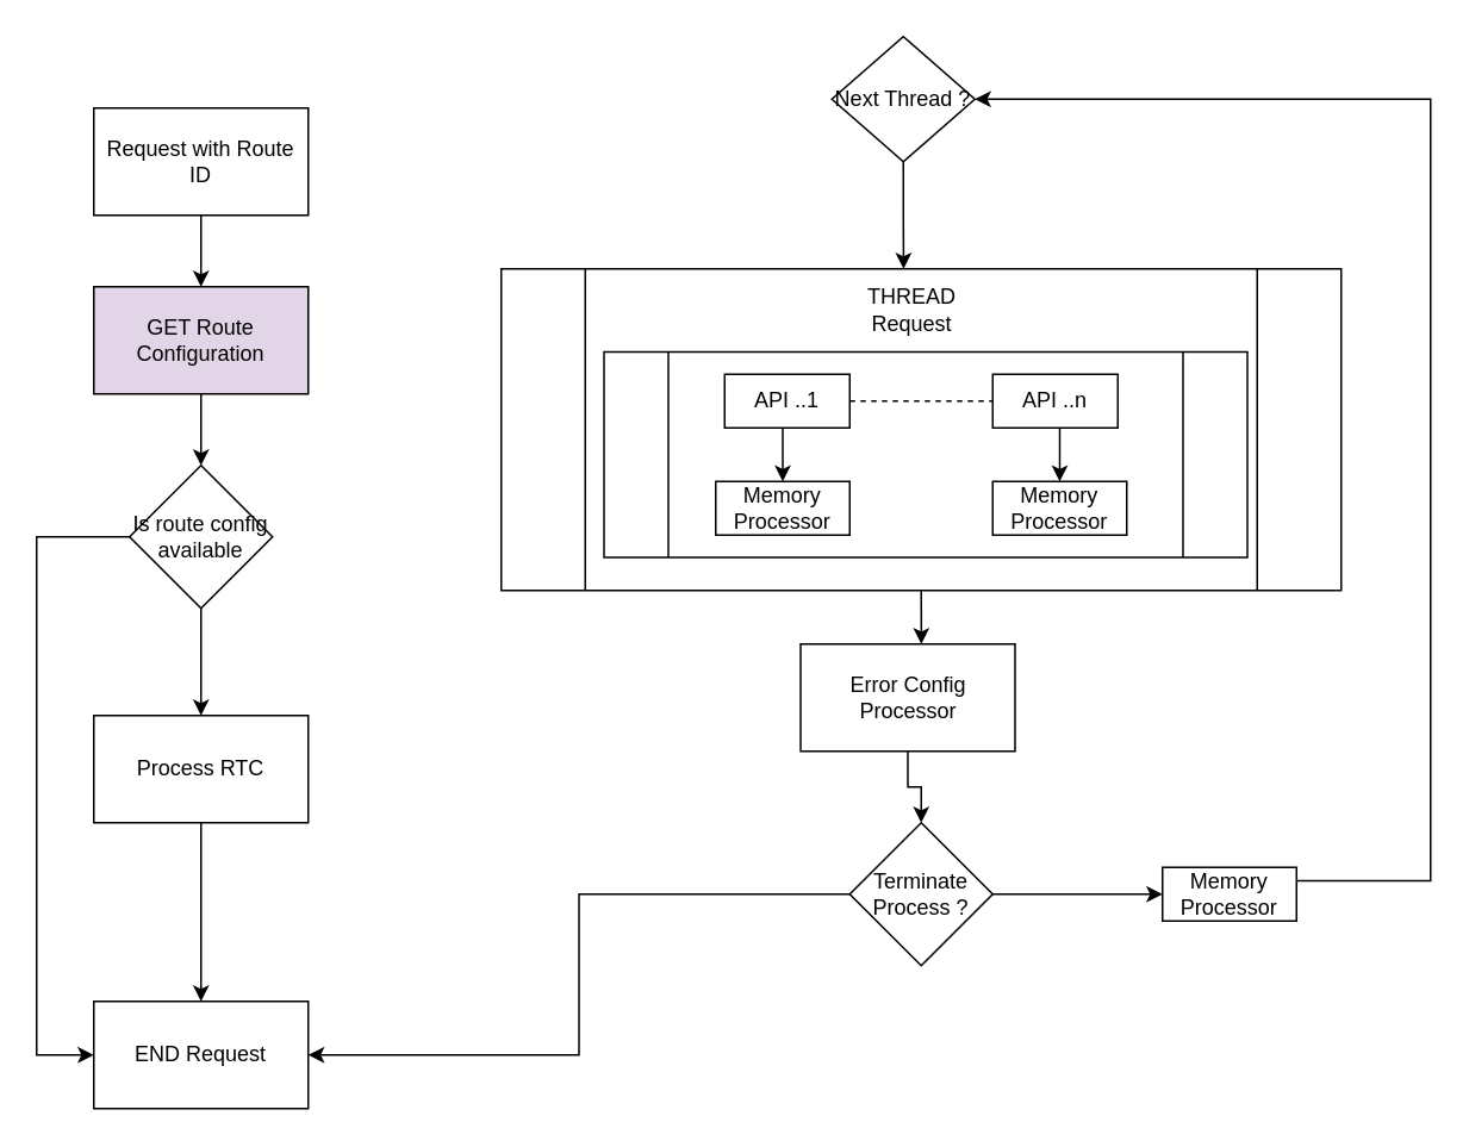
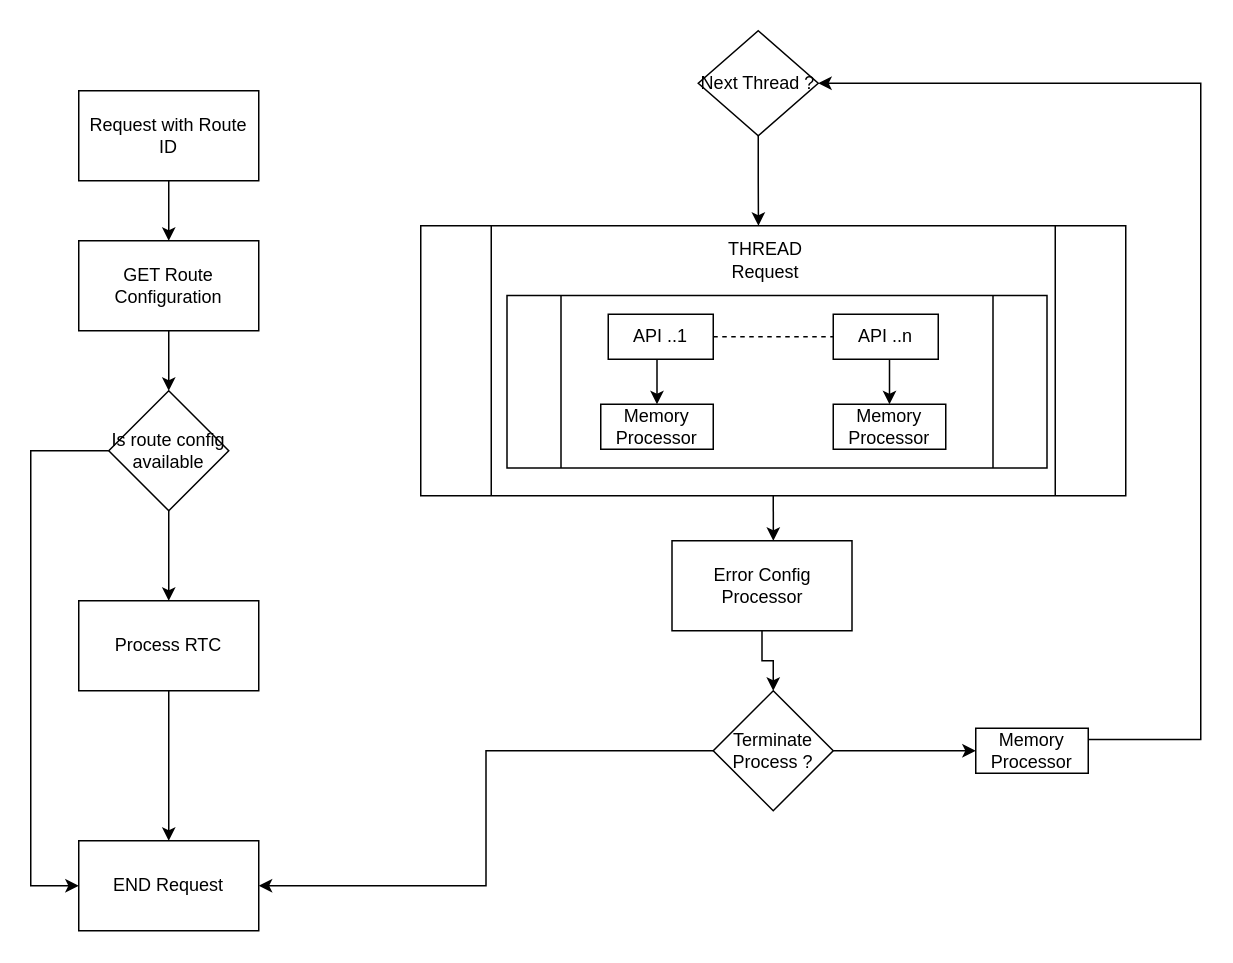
  <mxCell id="0" />
  <mxCell id="1" parent="0" />
  <mxCell id="2" style="edgeStyle=orthogonalEdgeStyle;rounded=0;orthogonalLoop=1;jettySize=auto;html=1;exitX=0.5;exitY=1;exitDx=0;exitDy=0;entryX=0.563;entryY=0;entryDx=0;entryDy=0;entryPerimeter=0;" edge="1" parent="1" source="3" target="18"><mxGeometry relative="1" as="geometry" /></mxCell>
  <mxCell id="3" value="" style="shape=process;whiteSpace=wrap;html=1;backgroundOutline=1;" vertex="1" parent="1"><mxGeometry x="280" y="150" width="470" height="180" as="geometry" /></mxCell>
  <mxCell id="4" value="" style="shape=process;whiteSpace=wrap;html=1;backgroundOutline=1;" vertex="1" parent="1"><mxGeometry x="337.5" y="196.5" width="360" height="115" as="geometry" /></mxCell>
  <mxCell id="5" style="edgeStyle=orthogonalEdgeStyle;rounded=0;orthogonalLoop=1;jettySize=auto;html=1;exitX=0.5;exitY=1;exitDx=0;exitDy=0;entryX=0.5;entryY=0;entryDx=0;entryDy=0;" edge="1" parent="1" source="6" target="8"><mxGeometry relative="1" as="geometry" /></mxCell>
  <mxCell id="6" value="Request with Route ID" style="rounded=0;whiteSpace=wrap;html=1;" vertex="1" parent="1"><mxGeometry x="52" y="60" width="120" height="60" as="geometry" /></mxCell>
  <mxCell id="7" style="edgeStyle=orthogonalEdgeStyle;rounded=0;orthogonalLoop=1;jettySize=auto;html=1;exitX=0.5;exitY=1;exitDx=0;exitDy=0;entryX=0.5;entryY=0;entryDx=0;entryDy=0;" edge="1" parent="1" source="8" target="11"><mxGeometry relative="1" as="geometry" /></mxCell>
- <mxCell id="8" value="GET Route Configuration" style="rounded=0;whiteSpace=wrap;html=1;fillColor=#e1d5e7;" vertex="1" parent="1"><mxGeometry x="52" y="160" width="120" height="60" as="geometry" /></mxCell>
+ <mxCell id="8" value="GET Route Configuration" style="rounded=0;whiteSpace=wrap;html=1;" vertex="1" parent="1"><mxGeometry x="52" y="160" width="120" height="60" as="geometry" /></mxCell>
  <mxCell id="9" style="edgeStyle=orthogonalEdgeStyle;rounded=0;orthogonalLoop=1;jettySize=auto;html=1;exitX=0.5;exitY=1;exitDx=0;exitDy=0;entryX=0.5;entryY=0;entryDx=0;entryDy=0;" edge="1" parent="1" source="11" target="13"><mxGeometry relative="1" as="geometry" /></mxCell>
  <mxCell id="10" style="edgeStyle=orthogonalEdgeStyle;rounded=0;orthogonalLoop=1;jettySize=auto;html=1;exitX=0;exitY=0.5;exitDx=0;exitDy=0;entryX=0;entryY=0.5;entryDx=0;entryDy=0;" edge="1" parent="1" source="11" target="32"><mxGeometry relative="1" as="geometry"><Array as="points"><mxPoint x="20" y="300" /><mxPoint x="20" y="590" /></Array></mxGeometry></mxCell>
  <mxCell id="11" value="Is route config available" style="rhombus;whiteSpace=wrap;html=1;" vertex="1" parent="1"><mxGeometry x="72" y="260" width="80" height="80" as="geometry" /></mxCell>
  <mxCell id="12" style="edgeStyle=orthogonalEdgeStyle;rounded=0;orthogonalLoop=1;jettySize=auto;html=1;exitX=0.5;exitY=1;exitDx=0;exitDy=0;entryX=0.5;entryY=0;entryDx=0;entryDy=0;" edge="1" parent="1" source="13" target="32"><mxGeometry relative="1" as="geometry" /></mxCell>
  <mxCell id="13" value="Process RTC" style="rounded=0;whiteSpace=wrap;html=1;" vertex="1" parent="1"><mxGeometry x="52" y="400" width="120" height="60" as="geometry" /></mxCell>
  <mxCell id="14" style="edgeStyle=orthogonalEdgeStyle;rounded=0;orthogonalLoop=1;jettySize=auto;html=1;exitX=0.5;exitY=1;exitDx=0;exitDy=0;entryX=0.5;entryY=0;entryDx=0;entryDy=0;" edge="1" parent="1" source="15" target="16"><mxGeometry relative="1" as="geometry" /></mxCell>
  <mxCell id="15" value="API ..1" style="rounded=0;whiteSpace=wrap;html=1;" vertex="1" parent="1"><mxGeometry x="405" y="209" width="70" height="30" as="geometry" /></mxCell>
  <mxCell id="16" value="Memory Processor" style="rounded=0;whiteSpace=wrap;html=1;" vertex="1" parent="1"><mxGeometry x="400" y="269" width="75" height="30" as="geometry" /></mxCell>
  <mxCell id="17" style="edgeStyle=orthogonalEdgeStyle;rounded=0;orthogonalLoop=1;jettySize=auto;html=1;exitX=0.5;exitY=1;exitDx=0;exitDy=0;entryX=0.5;entryY=0;entryDx=0;entryDy=0;" edge="1" parent="1" source="18" target="21"><mxGeometry relative="1" as="geometry" /></mxCell>
  <mxCell id="18" value="Error Config Processor" style="rounded=0;whiteSpace=wrap;html=1;" vertex="1" parent="1"><mxGeometry x="447.5" y="360" width="120" height="60" as="geometry" /></mxCell>
  <mxCell id="19" style="edgeStyle=orthogonalEdgeStyle;rounded=0;orthogonalLoop=1;jettySize=auto;html=1;exitX=1;exitY=0.5;exitDx=0;exitDy=0;entryX=0;entryY=0.5;entryDx=0;entryDy=0;" edge="1" parent="1" source="21" target="31"><mxGeometry relative="1" as="geometry" /></mxCell>
  <mxCell id="20" style="edgeStyle=orthogonalEdgeStyle;rounded=0;orthogonalLoop=1;jettySize=auto;html=1;exitX=0;exitY=0.5;exitDx=0;exitDy=0;entryX=1;entryY=0.5;entryDx=0;entryDy=0;" edge="1" parent="1" source="21" target="32"><mxGeometry relative="1" as="geometry" /></mxCell>
  <mxCell id="21" value="Terminate Process ?" style="rhombus;whiteSpace=wrap;html=1;" vertex="1" parent="1"><mxGeometry x="475" y="460" width="80" height="80" as="geometry" /></mxCell>
  <mxCell id="22" style="edgeStyle=orthogonalEdgeStyle;rounded=0;orthogonalLoop=1;jettySize=auto;html=1;exitX=0.5;exitY=1;exitDx=0;exitDy=0;entryX=0.5;entryY=0;entryDx=0;entryDy=0;" edge="1" parent="1" source="23" target="24"><mxGeometry relative="1" as="geometry" /></mxCell>
  <mxCell id="23" value="API ..n" style="rounded=0;whiteSpace=wrap;html=1;" vertex="1" parent="1"><mxGeometry x="555" y="209" width="70" height="30" as="geometry" /></mxCell>
  <mxCell id="24" value="Memory Processor" style="rounded=0;whiteSpace=wrap;html=1;" vertex="1" parent="1"><mxGeometry x="555" y="269" width="75" height="30" as="geometry" /></mxCell>
  <mxCell id="25" style="edgeStyle=orthogonalEdgeStyle;rounded=0;orthogonalLoop=1;jettySize=auto;html=1;exitX=0.5;exitY=1;exitDx=0;exitDy=0;entryX=0.479;entryY=0;entryDx=0;entryDy=0;entryPerimeter=0;" edge="1" parent="1" source="26" target="3"><mxGeometry relative="1" as="geometry" /></mxCell>
  <mxCell id="26" value="Next Thread ?" style="rhombus;whiteSpace=wrap;html=1;" vertex="1" parent="1"><mxGeometry x="465" y="20" width="80" height="70" as="geometry" /></mxCell>
  <mxCell id="27" value="" style="endArrow=none;dashed=1;html=1;entryX=0;entryY=0.5;entryDx=0;entryDy=0;exitX=1;exitY=0.5;exitDx=0;exitDy=0;" edge="1" parent="1" source="15" target="23"><mxGeometry width="50" height="50" relative="1" as="geometry"><mxPoint x="495" y="254" as="sourcePoint" /><mxPoint x="545" y="204" as="targetPoint" /></mxGeometry></mxCell>
  <mxCell id="28" value="THREAD Request" style="text;html=1;strokeColor=none;fillColor=none;align=center;verticalAlign=middle;whiteSpace=wrap;rounded=0;" vertex="1" parent="1"><mxGeometry x="490" y="163" width="40" height="20" as="geometry" /></mxCell>
  <mxCell id="29" style="edgeStyle=orthogonalEdgeStyle;rounded=0;orthogonalLoop=1;jettySize=auto;html=1;exitX=0.5;exitY=1;exitDx=0;exitDy=0;" edge="1" parent="1" source="3" target="3"><mxGeometry relative="1" as="geometry" /></mxCell>
  <mxCell id="30" style="edgeStyle=orthogonalEdgeStyle;rounded=0;orthogonalLoop=1;jettySize=auto;html=1;exitX=1;exitY=0.25;exitDx=0;exitDy=0;entryX=1;entryY=0.5;entryDx=0;entryDy=0;" edge="1" parent="1" source="31" target="26"><mxGeometry relative="1" as="geometry"><Array as="points"><mxPoint x="800" y="493" /><mxPoint x="800" y="55" /></Array></mxGeometry></mxCell>
  <mxCell id="31" value="Memory Processor" style="rounded=0;whiteSpace=wrap;html=1;" vertex="1" parent="1"><mxGeometry x="650" y="485" width="75" height="30" as="geometry" /></mxCell>
  <mxCell id="32" value="END Request" style="rounded=0;whiteSpace=wrap;html=1;" vertex="1" parent="1"><mxGeometry x="52" y="560" width="120" height="60" as="geometry" /></mxCell>
